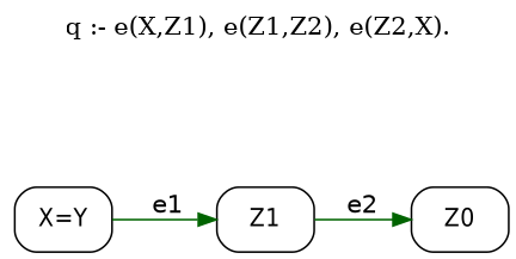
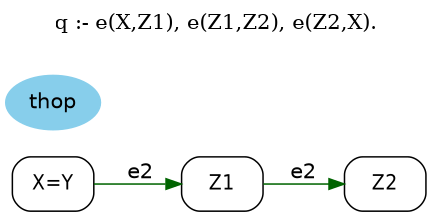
  strict digraph {
    label="q :- e(X,Z1), e(Z1,Z2), e(Z2,X)."
    labelloc=t
    rankdir=LR
    node [fontname="Helvetica-Narrow" shape=box style=rounded]
    edge [color=darkgreen fontname=helvetica]
-   Z2 [height=0.5 width=0.75 label=Z0]
+   Z2 [height=0.5 width=0.75]
    n2 [height=0.5 label="X=Y" width=0.75]
    Z1 [height=0.5 width=0.75]
-   n2 -> Z1 [label=e1]
+   thop [color=skyblue fillcolor=skyblue fontname=helvetica height=0.5 shape=oval style="filled,rounded" width=0.79437]
+   n2 -> Z1 [label=e2]
    Z1 -> Z2 [label=e2]
  }
